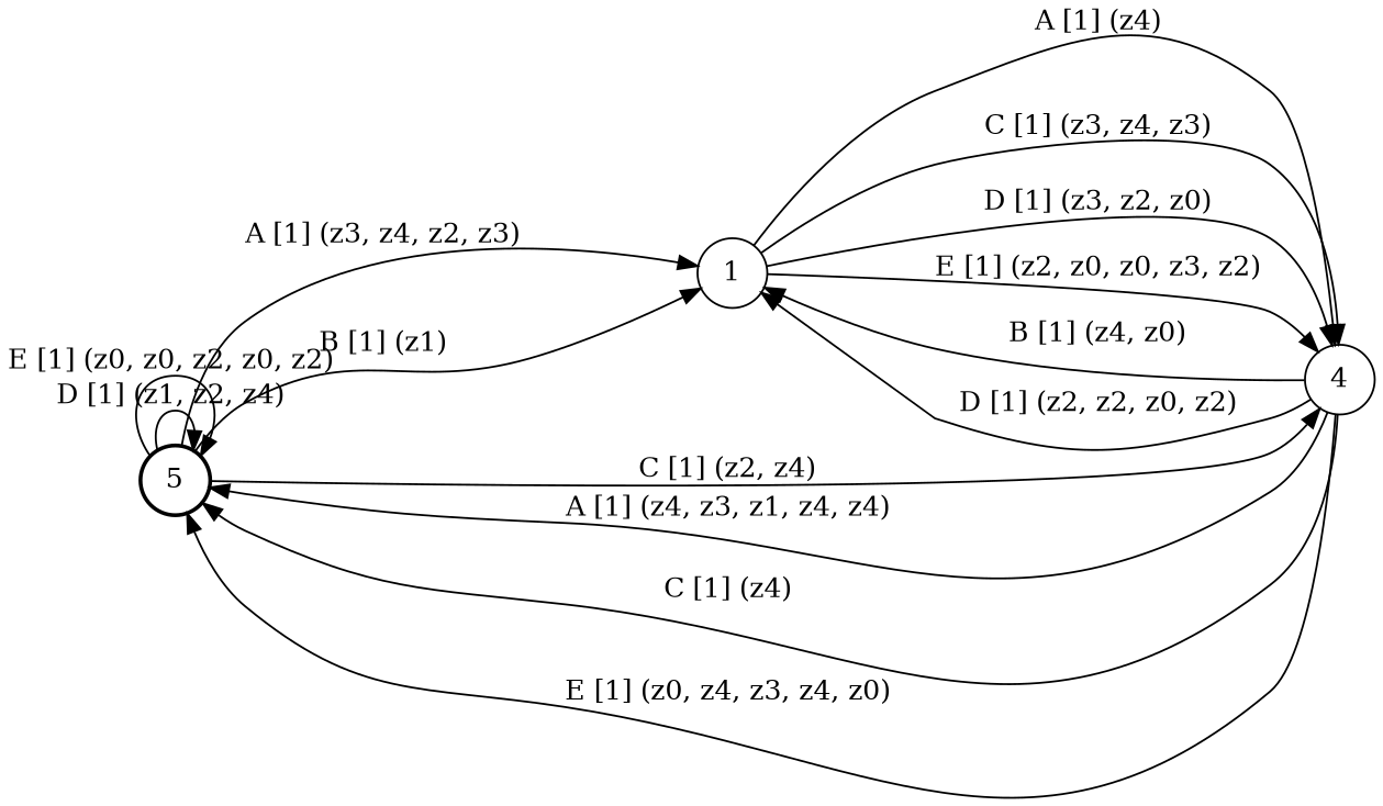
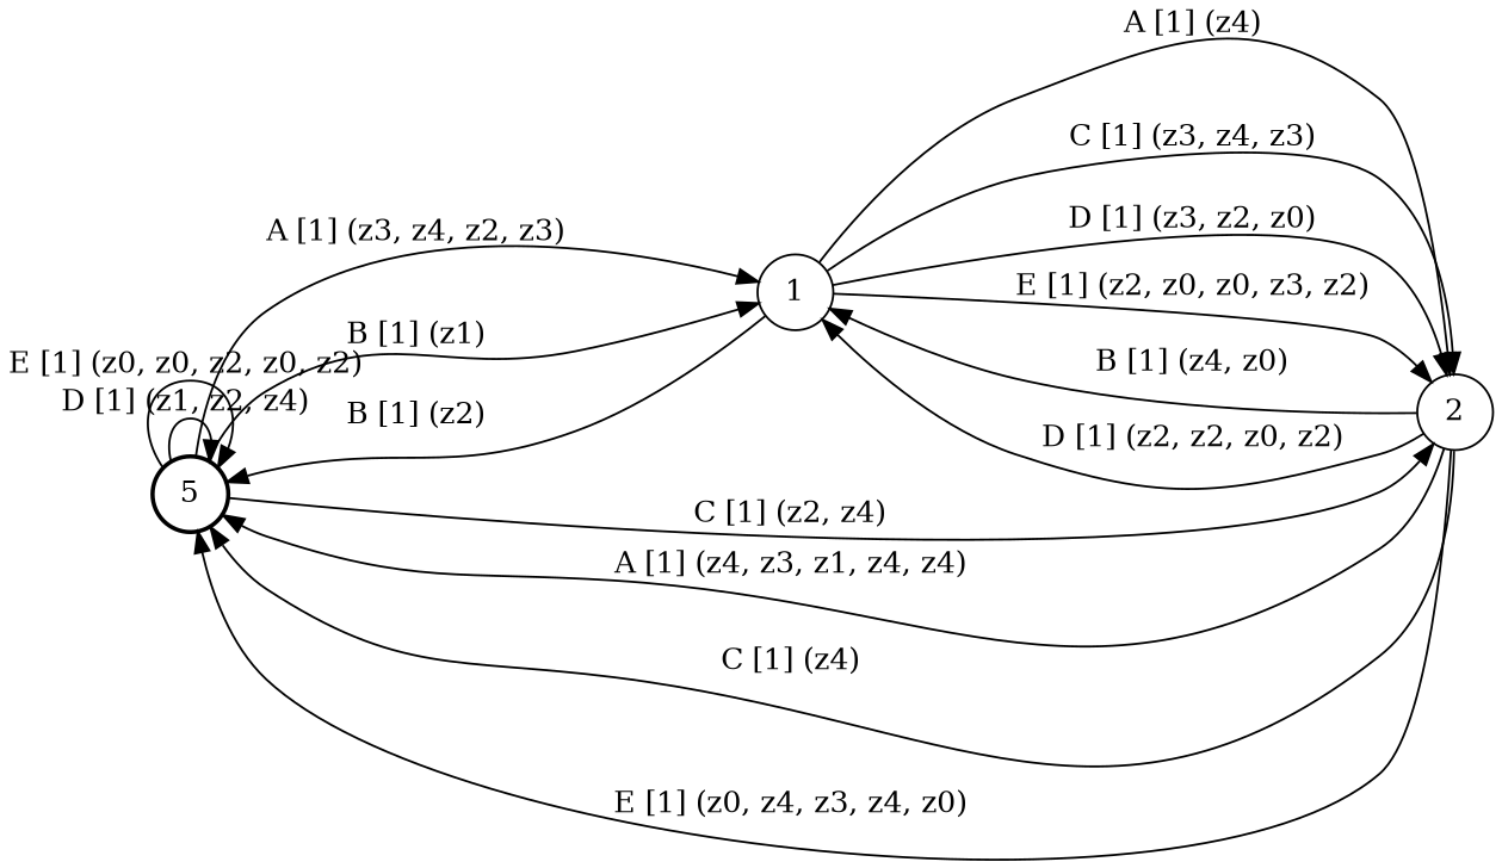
  digraph {
    rankdir=LR
    node [shape=circle]
    n1 [label=5 style=bold]
    1
-   2 [label=4]
+   2
    n1 -> n1 [label="D [1] (z1, z2, z4) "]
    n1 -> n1 [label="E [1] (z0, z0, z2, z0, z2) "]
    n1 -> 1 [label="A [1] (z3, z4, z2, z3) "]
    n1 -> 1 [label="B [1] (z1) "]
    n1 -> 2 [label="C [1] (z2, z4) "]
+   1 -> n1 [label="B [1] (z2) "]
    1 -> 2 [label="A [1] (z4) "]
    1 -> 2 [label="C [1] (z3, z4, z3) "]
    1 -> 2 [label="D [1] (z3, z2, z0) "]
    1 -> 2 [label="E [1] (z2, z0, z0, z3, z2) "]
    2 -> n1 [label="A [1] (z4, z3, z1, z4, z4) "]
    2 -> n1 [label="C [1] (z4) "]
    2 -> n1 [label="E [1] (z0, z4, z3, z4, z0) "]
    2 -> 1 [label="B [1] (z4, z0) "]
    2 -> 1 [label="D [1] (z2, z2, z0, z2) "]
  }
